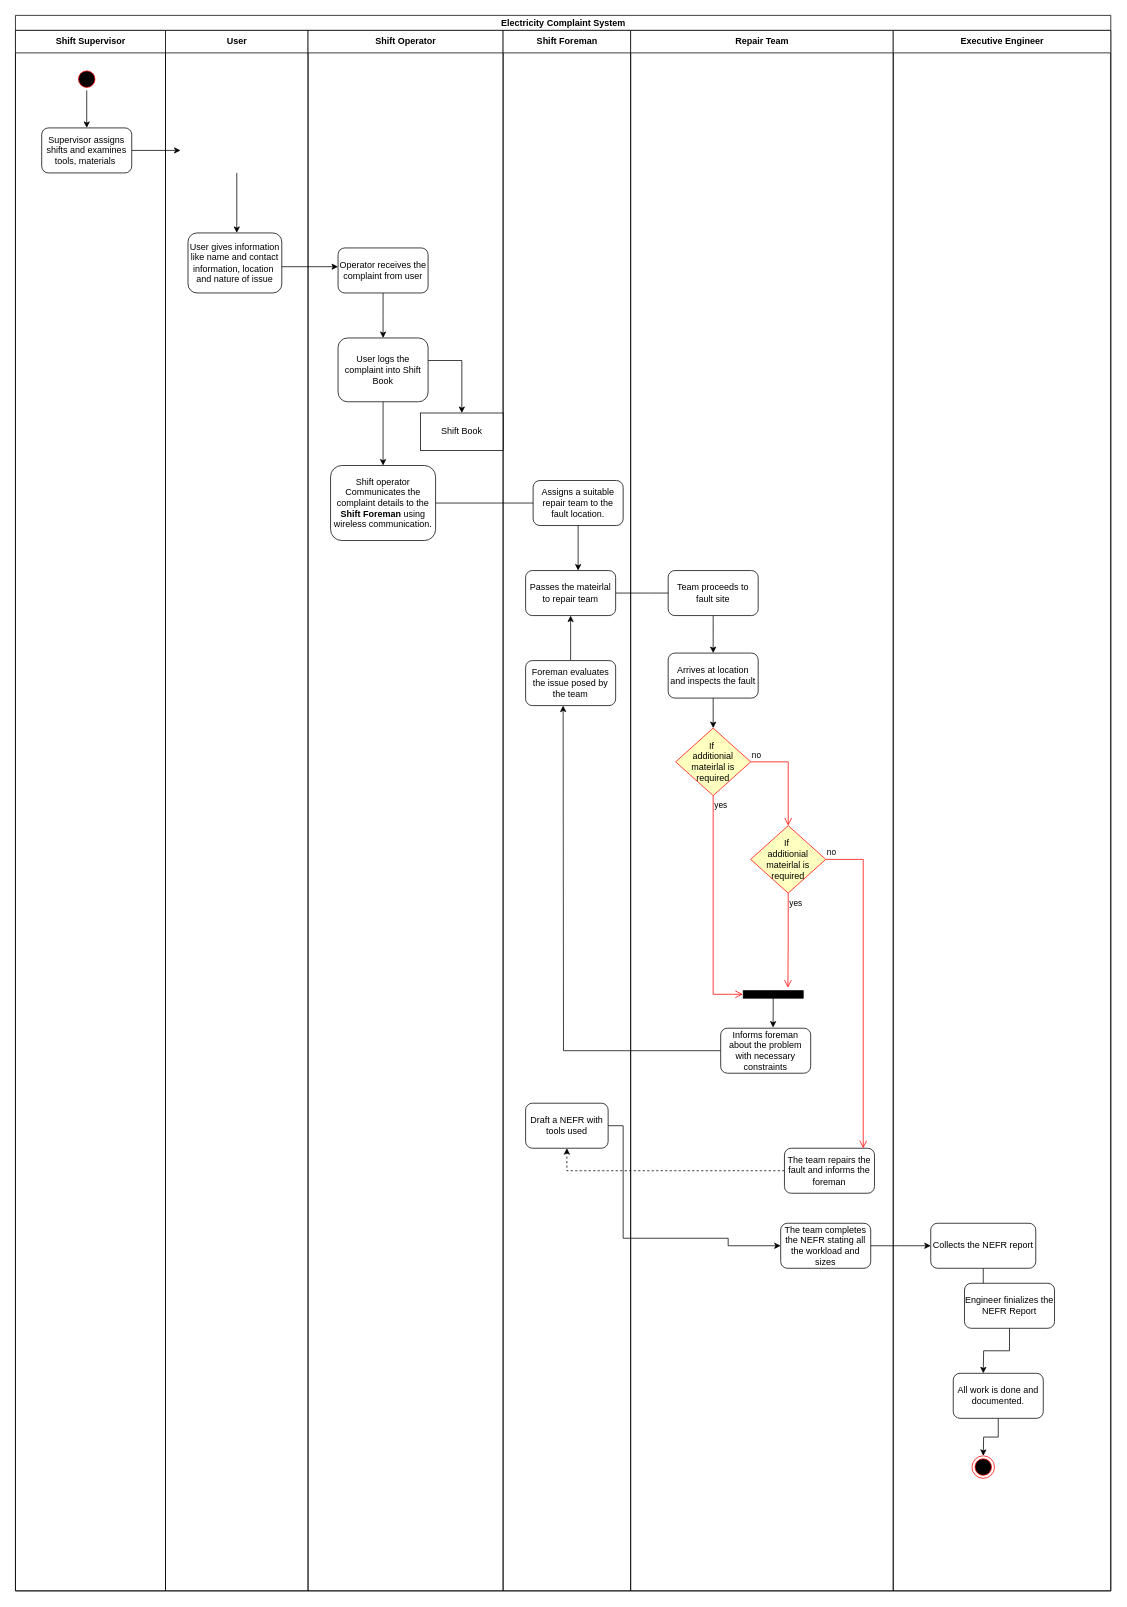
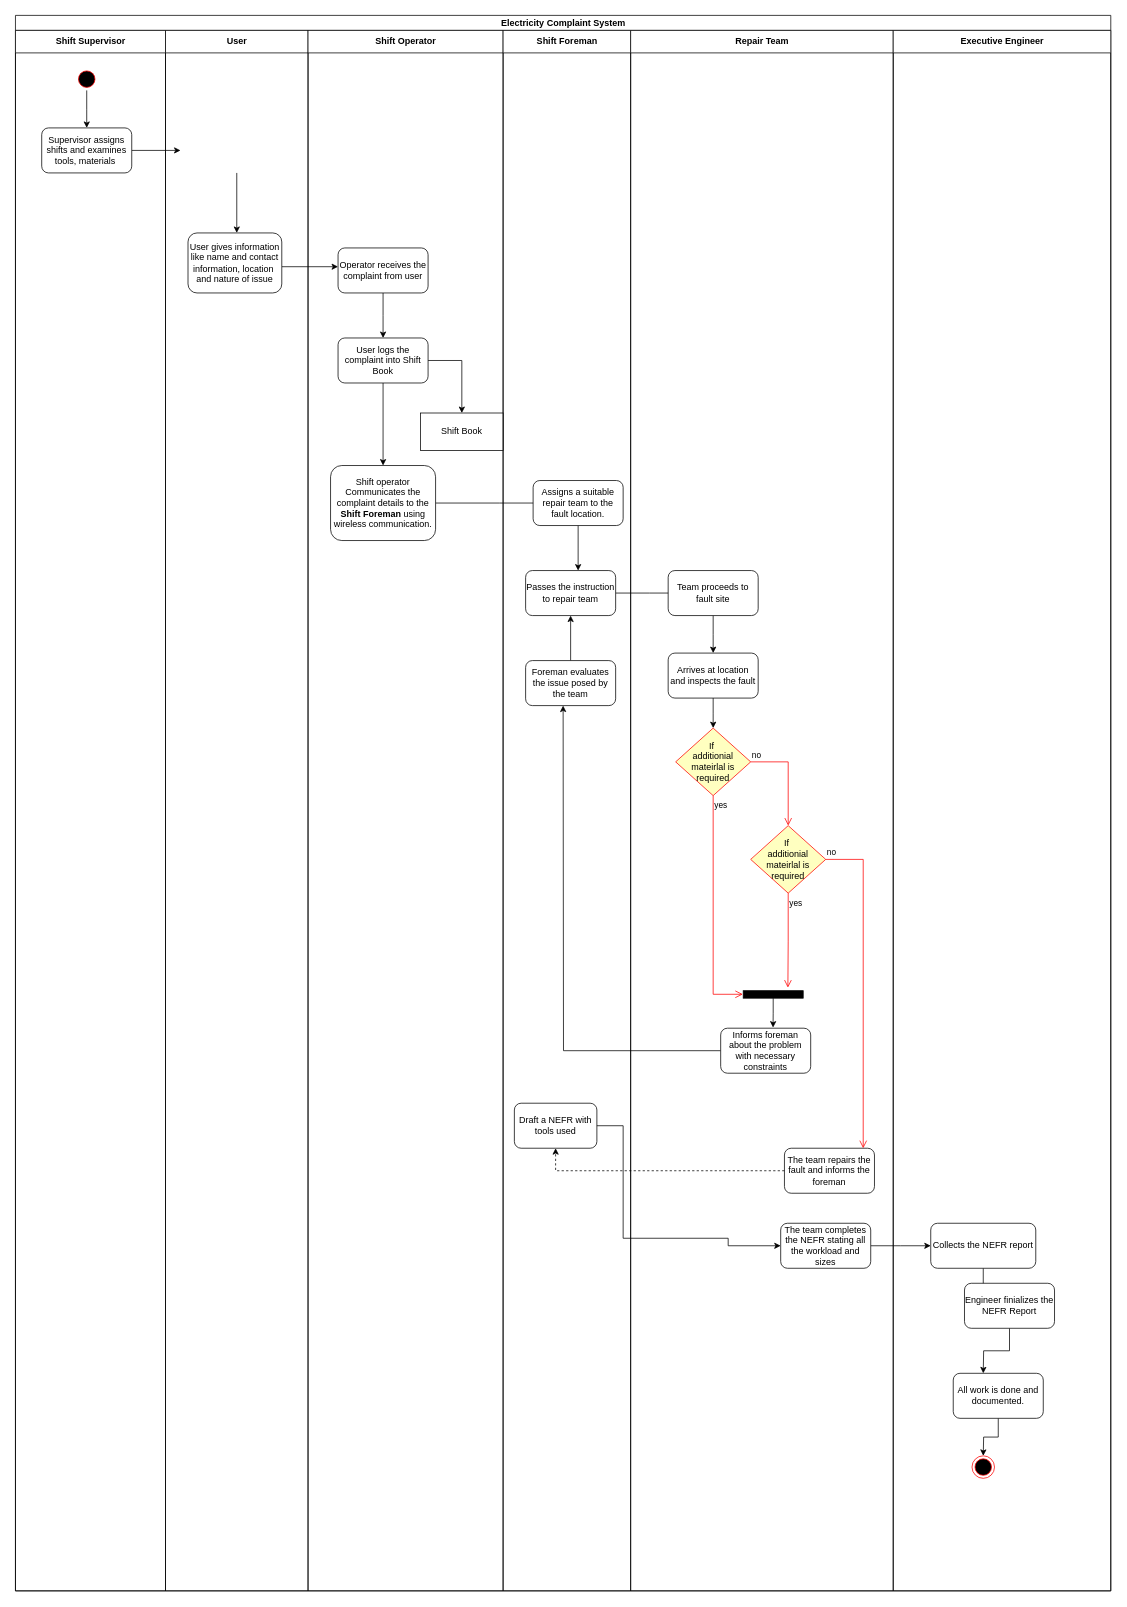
  <mxCell id="0" />
  <mxCell id="1" parent="0" />
  <mxCell id="2" value="Electricity Complaint System" style="swimlane;childLayout=stackLayout;resizeParent=1;resizeParentMax=0;startSize=20;html=1;" vertex="1" parent="1"><mxGeometry x="20" y="20" width="1460" height="2100" as="geometry" /></mxCell>
  <mxCell id="3" value="Shift Supervisor" style="swimlane;startSize=30;html=1;" vertex="1" parent="2"><mxGeometry y="20" width="200" height="2080" as="geometry" /></mxCell>
  <mxCell id="4" style="edgeStyle=orthogonalEdgeStyle;rounded=0;orthogonalLoop=1;jettySize=auto;html=1;" edge="1" parent="3" source="5"><mxGeometry relative="1" as="geometry"><mxPoint x="95" y="130" as="targetPoint" /></mxGeometry></mxCell>
  <mxCell id="5" value="" style="ellipse;html=1;shape=startState;fillColor=#000000;strokeColor=#ff0000;" parent="3" vertex="1"><mxGeometry x="80" y="50" width="30" height="30" as="geometry" /></mxCell>
  <mxCell id="6" style="edgeStyle=orthogonalEdgeStyle;rounded=0;orthogonalLoop=1;jettySize=auto;html=1;" edge="1" parent="3"><mxGeometry relative="1" as="geometry"><mxPoint x="220" y="160" as="targetPoint" /><mxPoint x="155" y="160" as="sourcePoint" /></mxGeometry></mxCell>
  <mxCell id="7" value="Supervisor assigns shifts and examines tools, materials&amp;nbsp;" style="rounded=1;whiteSpace=wrap;html=1;" vertex="1" parent="3"><mxGeometry x="35" y="130" width="120" height="60" as="geometry" /></mxCell>
  <mxCell id="8" value="User" style="swimlane;startSize=30;html=1;" vertex="1" parent="2"><mxGeometry x="200" y="20" width="190" height="2080" as="geometry" /></mxCell>
  <mxCell id="9" style="edgeStyle=orthogonalEdgeStyle;rounded=0;orthogonalLoop=1;jettySize=auto;html=1;" edge="1" parent="8"><mxGeometry relative="1" as="geometry"><mxPoint x="95" y="270" as="targetPoint" /><mxPoint x="95" y="190" as="sourcePoint" /></mxGeometry></mxCell>
  <mxCell id="10" style="edgeStyle=orthogonalEdgeStyle;rounded=0;orthogonalLoop=1;jettySize=auto;html=1;" edge="1" parent="8"><mxGeometry relative="1" as="geometry"><mxPoint x="230" y="315" as="targetPoint" /><mxPoint x="155" y="315" as="sourcePoint" /></mxGeometry></mxCell>
  <mxCell id="11" value="User gives information like name and contact information, location&amp;nbsp; and nature of issue" style="rounded=1;whiteSpace=wrap;html=1;" vertex="1" parent="8"><mxGeometry x="30" y="270" width="125" height="80" as="geometry" /></mxCell>
  <mxCell id="12" value="Shift Operator" style="swimlane;startSize=30;html=1;" vertex="1" parent="2"><mxGeometry x="390" y="20" width="260" height="2080" as="geometry" /></mxCell>
  <mxCell id="13" style="edgeStyle=orthogonalEdgeStyle;rounded=0;orthogonalLoop=1;jettySize=auto;html=1;" edge="1" parent="12" source="14"><mxGeometry relative="1" as="geometry"><mxPoint x="100" y="410" as="targetPoint" /></mxGeometry></mxCell>
  <mxCell id="14" value="Operator receives the complaint from user" style="rounded=1;whiteSpace=wrap;html=1;" vertex="1" parent="12"><mxGeometry x="40" y="290" width="120" height="60" as="geometry" /></mxCell>
  <mxCell id="15" style="edgeStyle=orthogonalEdgeStyle;rounded=0;orthogonalLoop=1;jettySize=auto;html=1;entryX=0.5;entryY=0;entryDx=0;entryDy=0;" edge="1" parent="12" source="17" target="18"><mxGeometry relative="1" as="geometry"><Array as="points"><mxPoint x="205" y="440" /></Array></mxGeometry></mxCell>
  <mxCell id="16" style="edgeStyle=orthogonalEdgeStyle;rounded=0;orthogonalLoop=1;jettySize=auto;html=1;entryX=0.5;entryY=0;entryDx=0;entryDy=0;" edge="1" parent="12" source="17" target="20"><mxGeometry relative="1" as="geometry"><mxPoint x="140" y="520" as="targetPoint" /></mxGeometry></mxCell>
- <mxCell id="17" value="User logs the complaint into Shift Book" style="rounded=1;whiteSpace=wrap;html=1;" vertex="1" parent="12"><mxGeometry x="40" y="410" width="120" height="85" as="geometry" /></mxCell>
+ <mxCell id="17" value="User logs the complaint into Shift Book" style="rounded=1;whiteSpace=wrap;html=1;" vertex="1" parent="12"><mxGeometry x="40" y="410" width="120" height="60" as="geometry" /></mxCell>
  <mxCell id="18" value="Shift Book" style="html=1;whiteSpace=wrap;" vertex="1" parent="12"><mxGeometry x="150" y="510" width="110" height="50" as="geometry" /></mxCell>
  <mxCell id="19" style="edgeStyle=orthogonalEdgeStyle;rounded=0;orthogonalLoop=1;jettySize=auto;html=1;" edge="1" parent="12" source="20"><mxGeometry relative="1" as="geometry"><mxPoint x="340" y="630" as="targetPoint" /></mxGeometry></mxCell>
  <mxCell id="20" value="Shift operator Communicates the complaint details to the &lt;strong&gt;Shift Foreman&lt;/strong&gt; using wireless communication." style="rounded=1;whiteSpace=wrap;html=1;" vertex="1" parent="12"><mxGeometry x="30" y="580" width="140" height="100" as="geometry" /></mxCell>
  <mxCell id="21" value="Shift Foreman" style="swimlane;startSize=30;html=1;" vertex="1" parent="2"><mxGeometry x="650" y="20" width="170" height="2080" as="geometry" /></mxCell>
  <mxCell id="22" style="edgeStyle=orthogonalEdgeStyle;rounded=0;orthogonalLoop=1;jettySize=auto;html=1;" edge="1" parent="21" source="23"><mxGeometry relative="1" as="geometry"><mxPoint x="100" y="720" as="targetPoint" /></mxGeometry></mxCell>
  <mxCell id="23" value="Assigns a suitable repair team to the fault location." style="rounded=1;whiteSpace=wrap;html=1;" vertex="1" parent="21"><mxGeometry x="40" y="600" width="120" height="60" as="geometry" /></mxCell>
  <mxCell id="24" style="edgeStyle=orthogonalEdgeStyle;rounded=0;orthogonalLoop=1;jettySize=auto;html=1;" edge="1" parent="21" source="25"><mxGeometry relative="1" as="geometry"><mxPoint x="240" y="750" as="targetPoint" /></mxGeometry></mxCell>
- <mxCell id="25" value="Passes the mateirlal to repair team" style="rounded=1;whiteSpace=wrap;html=1;" vertex="1" parent="21"><mxGeometry x="30" y="720" width="120" height="60" as="geometry" /></mxCell>
+ <mxCell id="25" value="Passes the instruction to repair team" style="rounded=1;whiteSpace=wrap;html=1;" vertex="1" parent="21"><mxGeometry x="30" y="720" width="120" height="60" as="geometry" /></mxCell>
  <mxCell id="26" style="edgeStyle=orthogonalEdgeStyle;rounded=0;orthogonalLoop=1;jettySize=auto;html=1;" edge="1" parent="21" source="27" target="25"><mxGeometry relative="1" as="geometry" /></mxCell>
  <mxCell id="27" value="Foreman evaluates the issue posed by the team" style="rounded=1;whiteSpace=wrap;html=1;" vertex="1" parent="21"><mxGeometry x="30" y="840" width="120" height="60" as="geometry" /></mxCell>
- <mxCell id="28" value="Draft a NEFR with tools used" style="rounded=1;whiteSpace=wrap;html=1;" vertex="1" parent="21"><mxGeometry x="30" y="1430" width="110" height="60" as="geometry" /></mxCell>
+ <mxCell id="28" value="Draft a NEFR with tools used" style="rounded=1;whiteSpace=wrap;html=1;" vertex="1" parent="21"><mxGeometry x="15" y="1430" width="110" height="60" as="geometry" /></mxCell>
  <mxCell id="29" value="Repair Team" style="swimlane;startSize=30;html=1;" vertex="1" parent="2"><mxGeometry x="820" y="20" width="350" height="2080" as="geometry" /></mxCell>
  <mxCell id="30" style="edgeStyle=orthogonalEdgeStyle;rounded=0;orthogonalLoop=1;jettySize=auto;html=1;" edge="1" parent="29" source="31"><mxGeometry relative="1" as="geometry"><mxPoint x="110" y="830" as="targetPoint" /></mxGeometry></mxCell>
  <mxCell id="31" value="Team proceeds to fault site" style="rounded=1;whiteSpace=wrap;html=1;" vertex="1" parent="29"><mxGeometry x="50" y="720" width="120" height="60" as="geometry" /></mxCell>
  <mxCell id="32" style="edgeStyle=orthogonalEdgeStyle;rounded=0;orthogonalLoop=1;jettySize=auto;html=1;" edge="1" parent="29" source="33"><mxGeometry relative="1" as="geometry"><mxPoint x="110" y="930" as="targetPoint" /></mxGeometry></mxCell>
  <mxCell id="33" value="Arrives at location and inspects the fault" style="rounded=1;whiteSpace=wrap;html=1;" vertex="1" parent="29"><mxGeometry x="50" y="830" width="120" height="60" as="geometry" /></mxCell>
  <mxCell id="34" style="edgeStyle=orthogonalEdgeStyle;rounded=0;orthogonalLoop=1;jettySize=auto;html=1;" edge="1" parent="29" source="35"><mxGeometry relative="1" as="geometry"><mxPoint x="-90" y="900" as="targetPoint" /></mxGeometry></mxCell>
  <mxCell id="35" value="Informs foreman about the problem with necessary constraints" style="rounded=1;whiteSpace=wrap;html=1;" vertex="1" parent="29"><mxGeometry x="120" y="1330" width="120" height="60" as="geometry" /></mxCell>
  <mxCell id="36" value="" style="html=1;points=[];perimeter=orthogonalPerimeter;fillColor=strokeColor;direction=south;" vertex="1" parent="29"><mxGeometry x="150" y="1280" width="80" height="10" as="geometry" /></mxCell>
  <mxCell id="37" style="edgeStyle=orthogonalEdgeStyle;rounded=0;orthogonalLoop=1;jettySize=auto;html=1;entryX=0.582;entryY=-0.014;entryDx=0;entryDy=0;entryPerimeter=0;" edge="1" parent="29" source="36" target="35"><mxGeometry relative="1" as="geometry" /></mxCell>
  <mxCell id="38" value="The team repairs the fault and informs the foreman" style="rounded=1;whiteSpace=wrap;html=1;" vertex="1" parent="29"><mxGeometry x="205" y="1490" width="120" height="60" as="geometry" /></mxCell>
  <mxCell id="39" style="edgeStyle=orthogonalEdgeStyle;rounded=0;orthogonalLoop=1;jettySize=auto;html=1;" edge="1" parent="29" source="40"><mxGeometry relative="1" as="geometry"><mxPoint x="400" y="1620" as="targetPoint" /></mxGeometry></mxCell>
  <mxCell id="40" value="The team completes the NEFR stating all the workload and sizes" style="rounded=1;whiteSpace=wrap;html=1;" vertex="1" parent="29"><mxGeometry x="200" y="1590" width="120" height="60" as="geometry" /></mxCell>
  <mxCell id="41" value="If&amp;nbsp;&lt;div&gt;additionial mateirlal is required&lt;/div&gt;" style="rhombus;whiteSpace=wrap;html=1;fontColor=#000000;fillColor=#ffffc0;strokeColor=#ff0000;" vertex="1" parent="29"><mxGeometry x="60" y="930" width="100" height="90" as="geometry" /></mxCell>
  <mxCell id="42" value="yes" style="edgeStyle=orthogonalEdgeStyle;html=1;align=left;verticalAlign=top;endArrow=open;endSize=8;strokeColor=#ff0000;rounded=0;entryX=0.48;entryY=1.005;entryDx=0;entryDy=0;entryPerimeter=0;" edge="1" source="41" parent="29" target="36"><mxGeometry x="-1" relative="1" as="geometry"><mxPoint x="110" y="1040" as="targetPoint" /></mxGeometry></mxCell>
  <mxCell id="43" value="no" style="edgeStyle=orthogonalEdgeStyle;html=1;align=left;verticalAlign=bottom;endArrow=open;endSize=8;strokeColor=#ff0000;rounded=0;entryX=0.5;entryY=0;entryDx=0;entryDy=0;" edge="1" source="41" parent="29"><mxGeometry x="-1" relative="1" as="geometry"><mxPoint x="210" y="1060" as="targetPoint" /><Array as="points"><mxPoint x="210" y="975" /></Array></mxGeometry></mxCell>
  <mxCell id="44" value="If&amp;nbsp;&lt;div&gt;additionial mateirlal is required&lt;/div&gt;" style="rhombus;whiteSpace=wrap;html=1;fontColor=#000000;fillColor=#ffffc0;strokeColor=#ff0000;" vertex="1" parent="29"><mxGeometry x="160" y="1060" width="100" height="90" as="geometry" /></mxCell>
  <mxCell id="45" value="no" style="edgeStyle=orthogonalEdgeStyle;html=1;align=left;verticalAlign=bottom;endArrow=open;endSize=8;strokeColor=#ff0000;rounded=0;" edge="1" parent="29" source="44" target="38"><mxGeometry x="-1" relative="1" as="geometry"><mxPoint x="310" y="1190" as="targetPoint" /><Array as="points"><mxPoint x="310" y="1105" /></Array></mxGeometry></mxCell>
  <mxCell id="46" value="yes" style="edgeStyle=orthogonalEdgeStyle;html=1;align=left;verticalAlign=top;endArrow=open;endSize=8;strokeColor=#ff0000;rounded=0;exitX=0.5;exitY=1;exitDx=0;exitDy=0;entryX=-0.4;entryY=0.255;entryDx=0;entryDy=0;entryPerimeter=0;" edge="1" parent="29" source="44" target="36"><mxGeometry x="-1" relative="1" as="geometry"><mxPoint x="210" y="1260" as="targetPoint" /><mxPoint x="290" y="990" as="sourcePoint" /><Array as="points" /></mxGeometry></mxCell>
  <mxCell id="47" value="&lt;div&gt;Executive Engineer&lt;/div&gt;" style="swimlane;startSize=30;html=1;" vertex="1" parent="2"><mxGeometry x="1170" y="20" width="290" height="2080" as="geometry"><mxRectangle x="400" y="20" width="40" height="570" as="alternateBounds" /></mxGeometry></mxCell>
  <mxCell id="48" style="edgeStyle=orthogonalEdgeStyle;rounded=0;orthogonalLoop=1;jettySize=auto;html=1;" edge="1" parent="47" source="49"><mxGeometry relative="1" as="geometry"><mxPoint x="120" y="1680" as="targetPoint" /></mxGeometry></mxCell>
  <mxCell id="49" value="Collects the NEFR report" style="rounded=1;whiteSpace=wrap;html=1;" vertex="1" parent="47"><mxGeometry x="50" y="1590" width="140" height="60" as="geometry" /></mxCell>
  <mxCell id="50" style="edgeStyle=orthogonalEdgeStyle;rounded=0;orthogonalLoop=1;jettySize=auto;html=1;" edge="1" parent="47" source="51"><mxGeometry relative="1" as="geometry"><mxPoint x="120" y="1790" as="targetPoint" /></mxGeometry></mxCell>
  <mxCell id="51" value="Engineer finializes the NEFR Report" style="rounded=1;whiteSpace=wrap;html=1;" vertex="1" parent="47"><mxGeometry x="95" y="1670" width="120" height="60" as="geometry" /></mxCell>
  <mxCell id="52" style="edgeStyle=orthogonalEdgeStyle;rounded=0;orthogonalLoop=1;jettySize=auto;html=1;" edge="1" parent="47" source="53"><mxGeometry relative="1" as="geometry"><mxPoint x="120" y="1900" as="targetPoint" /></mxGeometry></mxCell>
  <mxCell id="53" value="All work is done and documented." style="rounded=1;whiteSpace=wrap;html=1;" vertex="1" parent="47"><mxGeometry x="80" y="1790" width="120" height="60" as="geometry" /></mxCell>
  <mxCell id="54" value="" style="ellipse;html=1;shape=endState;fillColor=#000000;strokeColor=#ff0000;" vertex="1" parent="47"><mxGeometry x="105" y="1900" width="30" height="30" as="geometry" /></mxCell>
  <mxCell id="55" style="edgeStyle=orthogonalEdgeStyle;rounded=0;orthogonalLoop=1;jettySize=auto;html=1;entryX=0.5;entryY=1;entryDx=0;entryDy=0;dashed=1;" edge="1" parent="2" source="38" target="28"><mxGeometry relative="1" as="geometry" /></mxCell>
  <mxCell id="56" style="edgeStyle=orthogonalEdgeStyle;rounded=0;orthogonalLoop=1;jettySize=auto;html=1;entryX=0;entryY=0.5;entryDx=0;entryDy=0;" edge="1" parent="2" source="28" target="40"><mxGeometry relative="1" as="geometry"><mxPoint x="990" y="1640" as="targetPoint" /><Array as="points"><mxPoint x="810" y="1480" /><mxPoint x="810" y="1630" /><mxPoint x="950" y="1630" /><mxPoint x="950" y="1640" /></Array></mxGeometry></mxCell>
